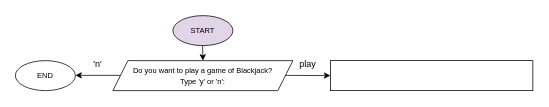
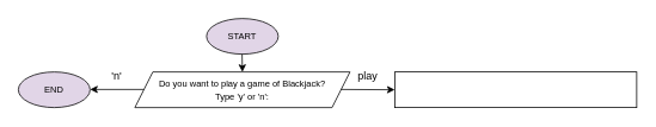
  <mxCell id="0" />
  <mxCell id="1" parent="0" />
  <mxCell id="2" value="&lt;font style=&quot;font-size: 10px;&quot;&gt;START&lt;/font&gt;" style="ellipse;whiteSpace=wrap;html=1;fillColor=#e1d5e7;" parent="1" vertex="1"><mxGeometry x="230" y="20" width="80" height="40" as="geometry" /></mxCell>
  <mxCell id="3" value="&lt;font style=&quot;font-size: 10px;&quot;&gt;Do you want to play a game of Blackjack?&lt;/font&gt;&lt;div&gt;&lt;font style=&quot;font-size: 10px;&quot;&gt;Type 'y' or 'n':&lt;/font&gt;&lt;/div&gt;" style="shape=parallelogram;perimeter=parallelogramPerimeter;whiteSpace=wrap;html=1;fixedSize=1;" parent="1" vertex="1"><mxGeometry x="150" y="80" width="240" height="40" as="geometry" /></mxCell>
  <mxCell id="4" value="" style="endArrow=classic;html=1;rounded=0;" parent="1" edge="1"><mxGeometry width="50" height="50" relative="1" as="geometry"><mxPoint x="269.66" y="60" as="sourcePoint" /><mxPoint x="270" y="80" as="targetPoint" /><Array as="points" /></mxGeometry></mxCell>
  <mxCell id="5" value="" style="endArrow=classic;html=1;rounded=0;entryX=0;entryY=0.5;entryDx=0;entryDy=0;" parent="1" target="6" edge="1"><mxGeometry width="50" height="50" relative="1" as="geometry"><mxPoint x="380" y="99.66" as="sourcePoint" /><mxPoint x="410" y="100" as="targetPoint" /></mxGeometry></mxCell>
  <mxCell id="6" value="" style="rounded=0;whiteSpace=wrap;html=1;" parent="1" vertex="1"><mxGeometry x="440" y="80" width="270" height="40" as="geometry" /></mxCell>
  <mxCell id="7" value="&lt;font style=&quot;font-size: 12px;&quot;&gt;play&lt;/font&gt;" style="text;html=1;whiteSpace=wrap;strokeColor=none;fillColor=none;align=center;verticalAlign=middle;rounded=0;" parent="1" vertex="1"><mxGeometry x="400" y="80" width="20" height="10" as="geometry" /></mxCell>
- <mxCell id="8" value="&lt;font style=&quot;font-size: 10px;&quot;&gt;END&lt;/font&gt;" style="ellipse;whiteSpace=wrap;html=1;" parent="1" vertex="1"><mxGeometry x="20" y="80" width="80" height="40" as="geometry" /></mxCell>
+ <mxCell id="8" value="&lt;font style=&quot;font-size: 10px;&quot;&gt;END&lt;/font&gt;" style="ellipse;whiteSpace=wrap;html=1;fillColor=#e1d5e7;" parent="1" vertex="1"><mxGeometry x="20" y="80" width="80" height="40" as="geometry" /></mxCell>
  <mxCell id="9" value="" style="endArrow=classic;html=1;rounded=0;" parent="1" edge="1"><mxGeometry width="50" height="50" relative="1" as="geometry"><mxPoint x="160" y="99.66" as="sourcePoint" /><mxPoint x="100" y="99.66" as="targetPoint" /></mxGeometry></mxCell>
  <mxCell id="10" value="&lt;font style=&quot;font-size: 12px;&quot;&gt;'n'&lt;/font&gt;" style="text;html=1;whiteSpace=wrap;strokeColor=none;fillColor=none;align=center;verticalAlign=middle;rounded=0;" parent="1" vertex="1"><mxGeometry x="120" y="80" width="20" height="10" as="geometry" /></mxCell>
